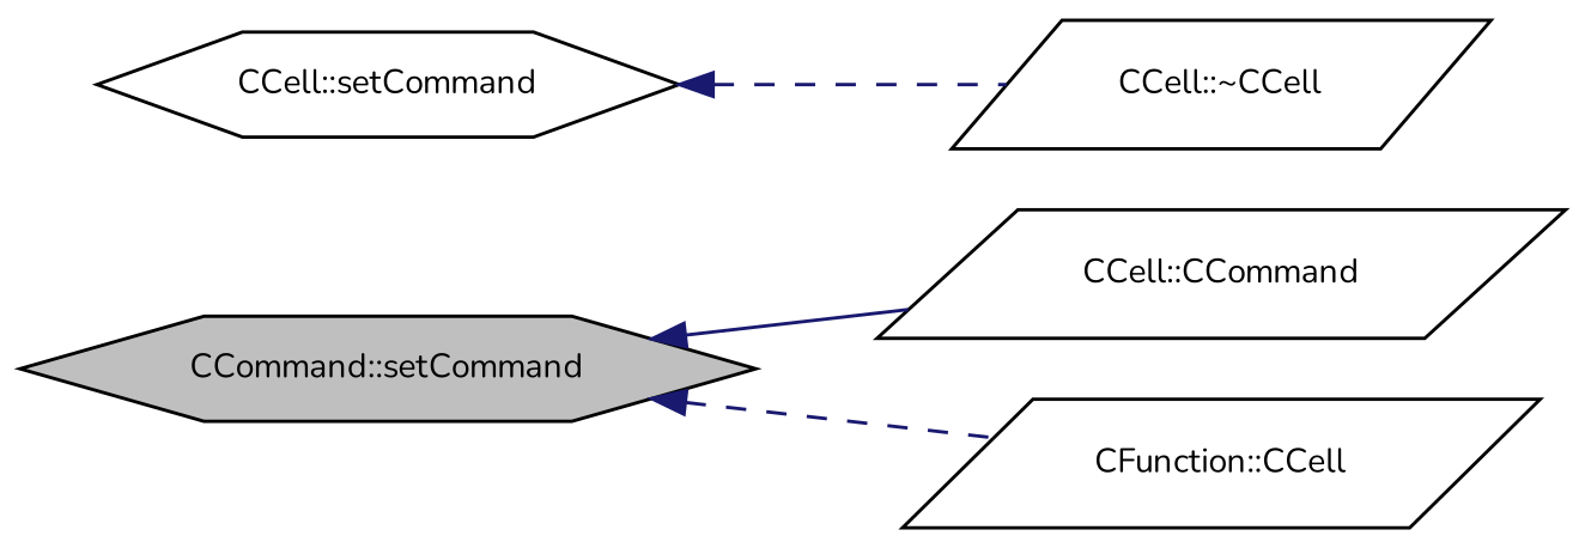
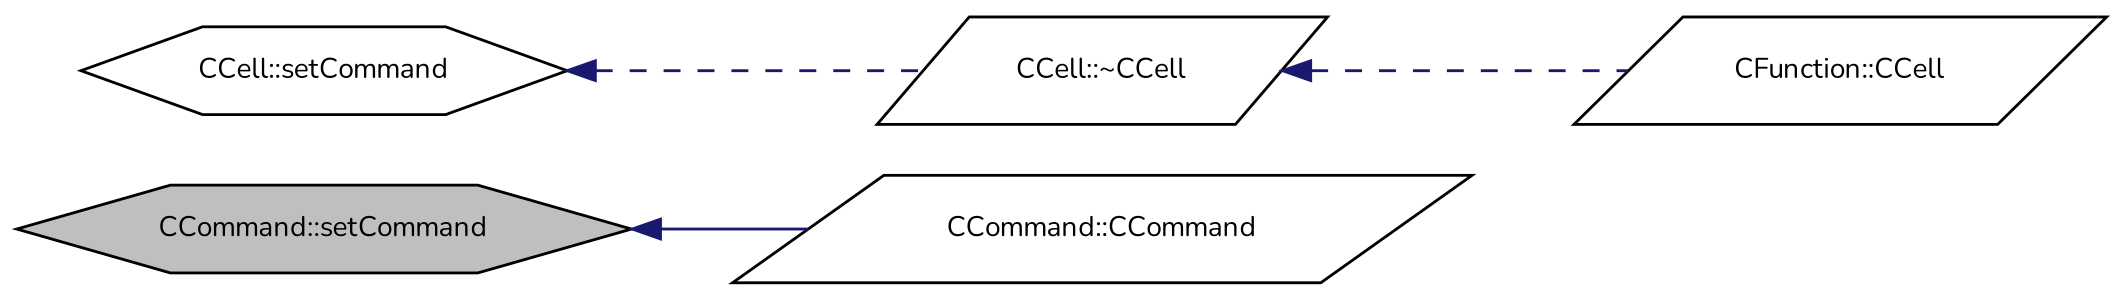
  digraph {
    fontname=Nunito
    rankdir=LR
    node [color=black fillcolor=white fontname=Nunito fontsize=10 shape=parallelogram style=filled]
    edge [color=midnightblue dir=back fontname=Nunito fontsize=10 labelfontname=Helvetica labelfontsize=10 style=dashed]
    n1 [fillcolor=grey75 fontcolor=black height=0.2 label="CCommand::setCommand" shape=hexagon width=0.4]
-   n2 [height=0.2 label="CCell::CCommand" width=0.4]
+   n2 [height=0.2 label="CCommand::CCommand" width=0.4]
    n3 [height=0.2 label="CFunction::CCell" width=0.4]
    n4 [height=0.2 label="CCell::setCommand" shape=hexagon width=0.4]
    n5 [height=0.2 label="CCell::~CCell" width=0.4]
    n1 -> n2 [style=solid]
-   n1 -> n3
+   n5 -> n3
    n4 -> n5
  }
